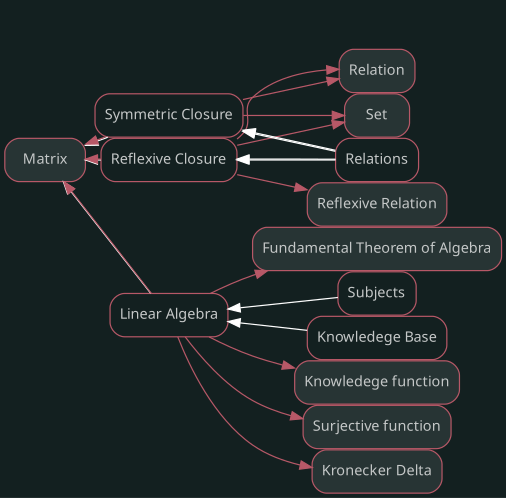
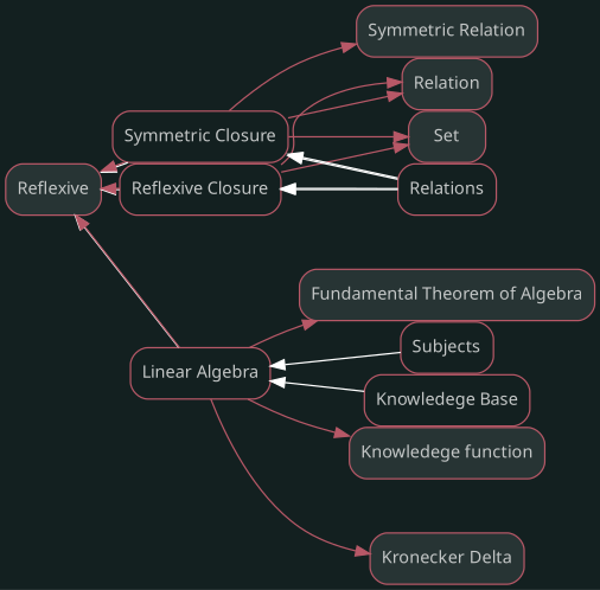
  digraph {
    bgcolor="#132020"
    nodesep=0
    rankdir=LR
    ranksep=0
    node [color="#b75867" fillcolor="#273434" fontcolor="#c4c7c7" fontname=sans fontsize="12px" labelfontname=sans shape=rectangle style="rounded,filled"]
    edge [color="#b75867"]
-   n1 [label=Matrix]
+   n1 [label=Reflexive]
    n2 [fillcolor="#FFFFFF" label="Reflexive Closure" style=rounded]
    n3 [fillcolor="#FFFFFF" label="Symmetric Closure" style=rounded]
    n4 [fillcolor="#FFFFFF" label="Linear Algebra" style=rounded]
    n5 [label=Relation]
    n6 [label=Set]
-   n7 [label="Reflexive Relation"]
    n8 [fillcolor="#FFFFFF" label=Relations style=rounded]
+   n9 [label="Symmetric Relation"]
    n10 [label="Knowledege function"]
-   n11 [label="Surjective function"]
    n12 [label="Kronecker Delta"]
    n13 [label="Fundamental Theorem of Algebra"]
    n14 [fillcolor="#FFFFFF" label=Subjects style=rounded]
    n15 [fillcolor="#FFFFFF" label="Knowledege Base" style=rounded]
    subgraph sub_1 {
    }
    subgraph sub_2 {
      n1
      n2
      n3
      n4
    }
    subgraph sub_3 {
      n1
      n2
      n5
      n6
-     n7
    }
    subgraph sub_4 {
      n2
      n8
    }
    subgraph sub_5 {
      n1
      n3
      n5
      n6
+     n9
    }
    subgraph sub_6 {
      n3
      n8
    }
    subgraph sub_7 {
      n1
      n4
      n10
-     n11
      n12
      n13
    }
    subgraph sub_8 {
      n4
      n14
      n15
    }
    n1 -> n2 [color="#FFFFFF" dir=back]
    n1 -> n3 [color="#FFFFFF" dir=back]
    n1 -> n4 [color="#FFFFFF" dir=back]
    n2 -> n1
    n2 -> n5
    n2 -> n6
-   n2 -> n7
    n2 -> n8 [color="#FFFFFF" dir=back]
    n2 -> n8 [color="#FFFFFF" dir=back]
    n3 -> n1
    n3 -> n5
    n3 -> n6
    n3 -> n8 [color="#FFFFFF" dir=back]
    n3 -> n8 [color="#FFFFFF" dir=back]
+   n3 -> n9
    n4 -> n1
    n4 -> n10
-   n4 -> n11
    n4 -> n12
    n4 -> n13
    n4 -> n14 [color="#FFFFFF" dir=back]
    n4 -> n15 [color="#FFFFFF" dir=back]
  }
